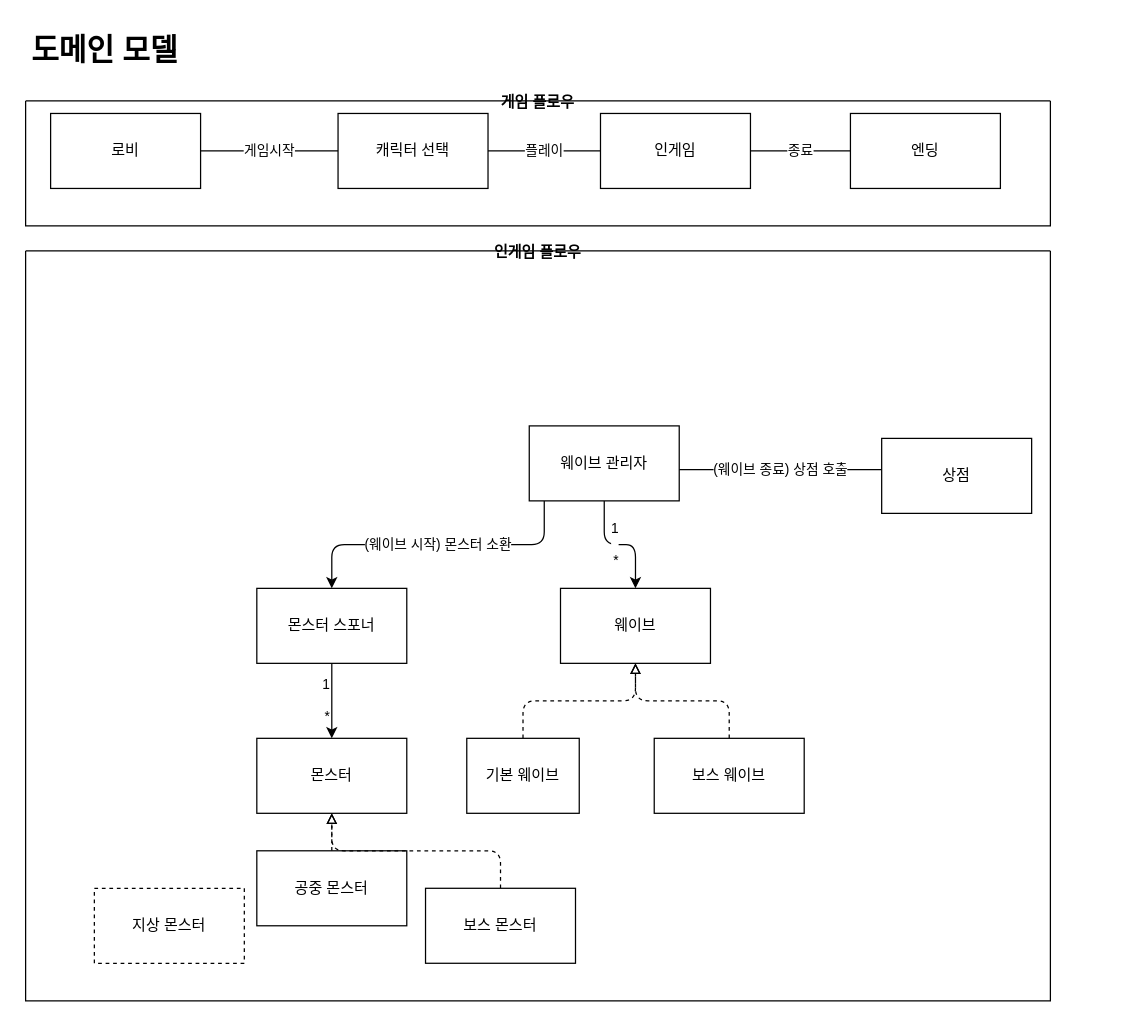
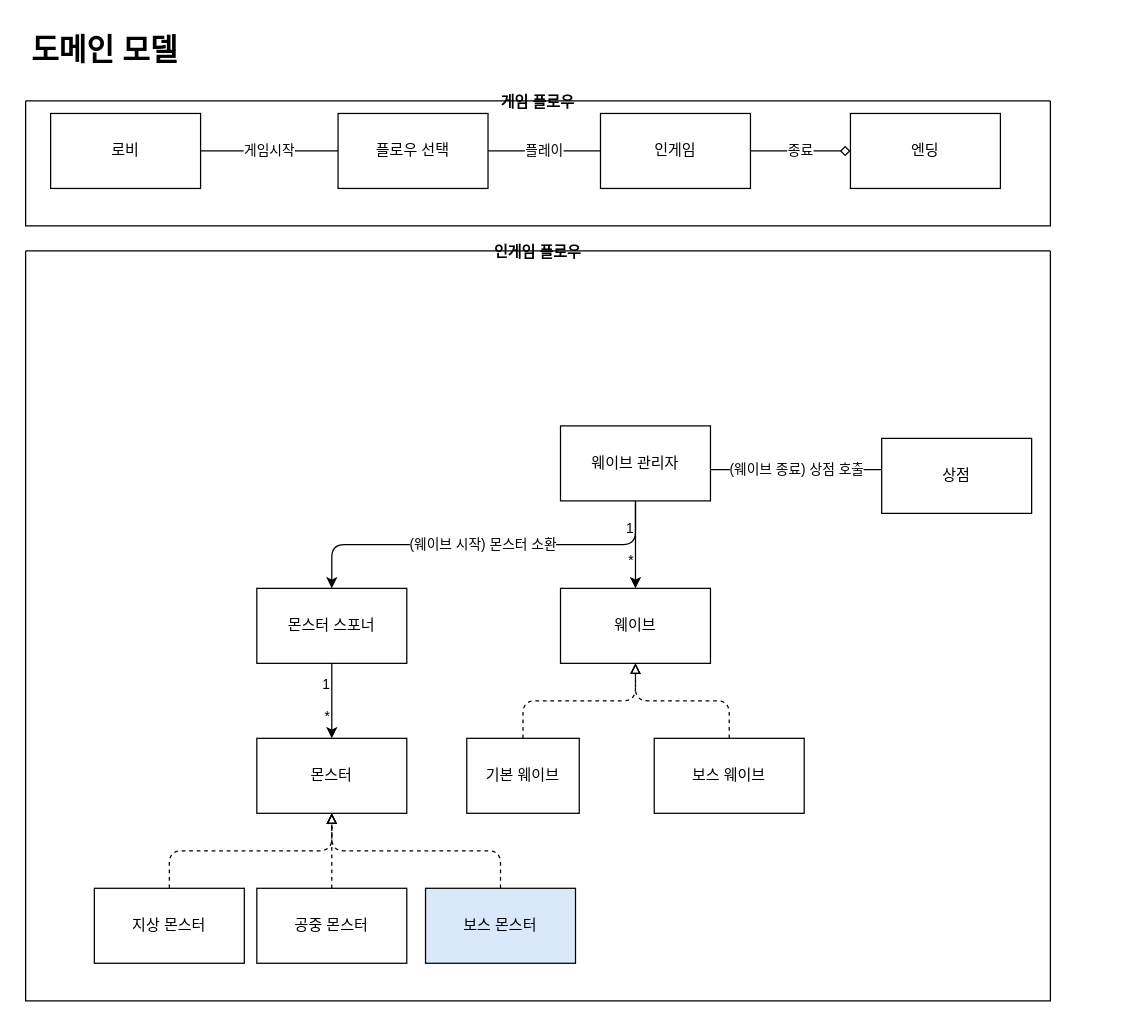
  <mxCell id="0" />
  <mxCell id="1" parent="0" />
  <mxCell id="2" value="게임 플로우" style="swimlane;startSize=0;shadow=0;" parent="1" vertex="1"><mxGeometry x="20" y="80" width="820" height="100" as="geometry"><mxRectangle x="20" y="10" width="100" height="30" as="alternateBounds" /></mxGeometry></mxCell>
  <mxCell id="3" value="" style="group;movable=1;resizable=1;rotatable=1;deletable=1;editable=1;connectable=1;" parent="2" vertex="1" connectable="0"><mxGeometry x="20" y="10" width="800" height="60" as="geometry" /></mxCell>
  <mxCell id="4" value="로비" style="rounded=0;whiteSpace=wrap;html=1;shadow=0;direction=west;flipH=0;flipV=0;" parent="3" vertex="1"><mxGeometry width="120" height="60" as="geometry" /></mxCell>
- <mxCell id="5" value="캐릭터 선택" style="whiteSpace=wrap;html=1;rounded=0;shadow=0;direction=west;flipH=0;flipV=0;" parent="3" vertex="1"><mxGeometry x="230" width="120" height="60" as="geometry" /></mxCell>
+ <mxCell id="5" value="플로우 선택" style="whiteSpace=wrap;html=1;rounded=0;shadow=0;direction=west;flipH=0;flipV=0;" parent="3" vertex="1"><mxGeometry x="230" width="120" height="60" as="geometry" /></mxCell>
  <mxCell id="6" value="게임시작" style="edgeStyle=none;html=1;shadow=0;endArrow=none;endFill=0;" parent="3" source="4" target="5" edge="1"><mxGeometry relative="1" as="geometry" /></mxCell>
  <mxCell id="7" value="인게임" style="whiteSpace=wrap;html=1;rounded=0;shadow=0;direction=west;flipH=0;flipV=0;" parent="3" vertex="1"><mxGeometry x="440" width="120" height="60" as="geometry" /></mxCell>
  <mxCell id="8" value="플레이" style="edgeStyle=none;html=1;shadow=0;endArrow=none;endFill=0;" parent="3" source="5" target="7" edge="1"><mxGeometry relative="1" as="geometry" /></mxCell>
  <mxCell id="9" value="엔딩" style="whiteSpace=wrap;html=1;rounded=0;direction=west;flipH=0;flipV=0;" parent="3" vertex="1"><mxGeometry x="640" width="120" height="60" as="geometry" /></mxCell>
- <mxCell id="10" value="종료" style="edgeStyle=none;html=1;shadow=0;endArrow=none;endFill=0;" parent="3" source="7" target="9" edge="1"><mxGeometry relative="1" as="geometry" /></mxCell>
+ <mxCell id="10" value="종료" style="edgeStyle=none;html=1;shadow=0;endArrow=diamond;endFill=0;" parent="3" source="7" target="9" edge="1"><mxGeometry relative="1" as="geometry" /></mxCell>
  <mxCell id="11" value="&lt;h1&gt;도메인 모델&lt;/h1&gt;" style="text;html=1;strokeColor=none;fillColor=none;spacing=5;spacingTop=-20;whiteSpace=wrap;overflow=hidden;rounded=0;shadow=0;" parent="1" vertex="1"><mxGeometry x="20" y="20" width="190" height="120" as="geometry" /></mxCell>
  <mxCell id="12" value="인게임 플로우" style="swimlane;startSize=0;shadow=0;" parent="1" vertex="1"><mxGeometry x="20" y="200" width="820" height="600" as="geometry" /></mxCell>
  <mxCell id="13" value="" style="group" parent="12" vertex="1" connectable="0"><mxGeometry x="55" y="40" width="800" height="530" as="geometry" /></mxCell>
- <mxCell id="14" value="웨이브 관리자" style="whiteSpace=wrap;html=1;rounded=0;shadow=0;" parent="13" vertex="1"><mxGeometry x="348" y="100" width="120" height="60" as="geometry" /></mxCell>
+ <mxCell id="14" value="웨이브 관리자" style="whiteSpace=wrap;html=1;rounded=0;shadow=0;" parent="13" vertex="1"><mxGeometry x="373" y="100" width="120" height="60" as="geometry" /></mxCell>
  <mxCell id="15" value="웨이브" style="whiteSpace=wrap;html=1;rounded=0;shadow=0;" parent="13" vertex="1"><mxGeometry x="373" y="230" width="120" height="60" as="geometry" /></mxCell>
  <mxCell id="16" value="1&lt;br&gt;&lt;br&gt;*" style="edgeStyle=orthogonalEdgeStyle;rounded=1;html=1;shadow=0;verticalAlign=middle;horizontal=1;textDirection=ltr;align=right;" parent="13" source="14" target="15" edge="1"><mxGeometry relative="1" as="geometry" /></mxCell>
  <mxCell id="17" value="" style="edgeStyle=orthogonalEdgeStyle;rounded=1;html=1;shadow=0;endArrow=block;endFill=0;dashed=1;" parent="13" source="18" target="15" edge="1"><mxGeometry relative="1" as="geometry" /></mxCell>
  <mxCell id="18" value="기본 웨이브" style="whiteSpace=wrap;html=1;rounded=0;shadow=0;" parent="13" vertex="1"><mxGeometry x="298" y="350" width="90" height="60" as="geometry" /></mxCell>
  <mxCell id="19" value="" style="edgeStyle=elbowEdgeStyle;rounded=1;elbow=vertical;html=1;shadow=0;endArrow=block;endFill=0;dashed=1;" parent="13" source="20" target="15" edge="1"><mxGeometry relative="1" as="geometry" /></mxCell>
  <mxCell id="20" value="보스 웨이브" style="whiteSpace=wrap;html=1;rounded=0;shadow=0;" parent="13" vertex="1"><mxGeometry x="448" y="350" width="120" height="60" as="geometry" /></mxCell>
  <mxCell id="21" value="상점" style="whiteSpace=wrap;html=1;rounded=0;shadow=0;" parent="13" vertex="1"><mxGeometry x="630" y="110" width="120" height="60" as="geometry" /></mxCell>
  <mxCell id="22" value="(웨이브 종료) 상점 호출" style="edgeStyle=elbowEdgeStyle;rounded=1;elbow=vertical;html=1;shadow=0;endArrow=none;endFill=0;" parent="13" source="14" target="21" edge="1"><mxGeometry relative="1" as="geometry" /></mxCell>
  <mxCell id="23" value="몬스터 스포너" style="whiteSpace=wrap;html=1;rounded=0;shadow=0;" parent="13" vertex="1"><mxGeometry x="130" y="230" width="120" height="60" as="geometry" /></mxCell>
  <mxCell id="24" value="(웨이브 시작) 몬스터 소환" style="edgeStyle=elbowEdgeStyle;rounded=1;elbow=vertical;html=1;shadow=0;endArrow=classic;endFill=1;" parent="13" source="14" target="23" edge="1"><mxGeometry relative="1" as="geometry"><Array as="points"><mxPoint x="360" y="195" /></Array></mxGeometry></mxCell>
  <mxCell id="25" value="몬스터" style="whiteSpace=wrap;html=1;rounded=0;shadow=0;" parent="13" vertex="1"><mxGeometry x="130" y="350" width="120" height="60" as="geometry" /></mxCell>
  <mxCell id="26" value="1&lt;br&gt;&lt;br&gt;*" style="edgeStyle=elbowEdgeStyle;rounded=1;elbow=vertical;html=1;shadow=0;endArrow=classic;endFill=1;horizontal=1;textDirection=ltr;align=right;" parent="13" source="23" target="25" edge="1"><mxGeometry relative="1" as="geometry" /></mxCell>
- <mxCell id="28" value="지상 몬스터" style="whiteSpace=wrap;html=1;rounded=0;shadow=0;dashed=1;" parent="13" vertex="1"><mxGeometry y="470" width="120" height="60" as="geometry" /></mxCell>
+ <mxCell id="27" value="" style="edgeStyle=elbowEdgeStyle;rounded=1;elbow=vertical;html=1;shadow=0;endArrow=block;endFill=0;dashed=1;" parent="13" source="28" target="25" edge="1"><mxGeometry relative="1" as="geometry" /></mxCell>
+ <mxCell id="28" value="지상 몬스터" style="whiteSpace=wrap;html=1;rounded=0;shadow=0;" parent="13" vertex="1"><mxGeometry y="470" width="120" height="60" as="geometry" /></mxCell>
  <mxCell id="29" value="" style="edgeStyle=elbowEdgeStyle;rounded=1;elbow=vertical;html=1;shadow=0;endArrow=block;endFill=0;dashed=1;entryX=0.5;entryY=1;entryDx=0;entryDy=0;" parent="13" source="30" target="25" edge="1"><mxGeometry relative="1" as="geometry"><mxPoint x="320" y="410" as="targetPoint" /></mxGeometry></mxCell>
- <mxCell id="30" value="공중 몬스터" style="whiteSpace=wrap;html=1;rounded=0;shadow=0;" parent="13" vertex="1"><mxGeometry x="130" y="440" width="120" height="60" as="geometry" /></mxCell>
+ <mxCell id="30" value="공중 몬스터" style="whiteSpace=wrap;html=1;rounded=0;shadow=0;" parent="13" vertex="1"><mxGeometry x="130" y="470" width="120" height="60" as="geometry" /></mxCell>
  <mxCell id="31" style="edgeStyle=elbowEdgeStyle;rounded=1;elbow=vertical;html=1;shadow=0;dashed=1;endArrow=block;endFill=0;" parent="13" source="32" target="25" edge="1"><mxGeometry relative="1" as="geometry" /></mxCell>
- <mxCell id="32" value="보스 몬스터" style="whiteSpace=wrap;html=1;rounded=0;shadow=0;" parent="13" vertex="1"><mxGeometry x="265" y="470" width="120" height="60" as="geometry" /></mxCell>
+ <mxCell id="32" value="보스 몬스터" style="whiteSpace=wrap;html=1;rounded=0;shadow=0;fillColor=#dae8fc;" parent="13" vertex="1"><mxGeometry x="265" y="470" width="120" height="60" as="geometry" /></mxCell>
